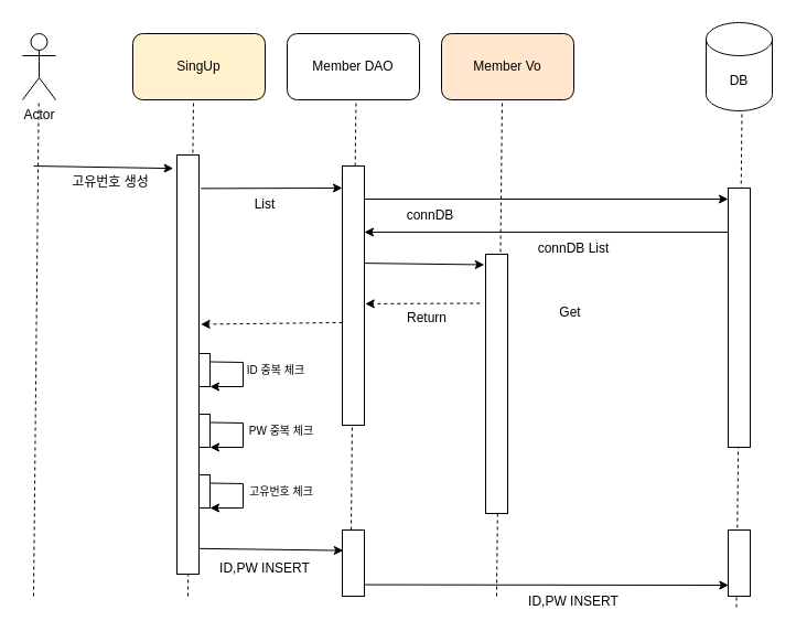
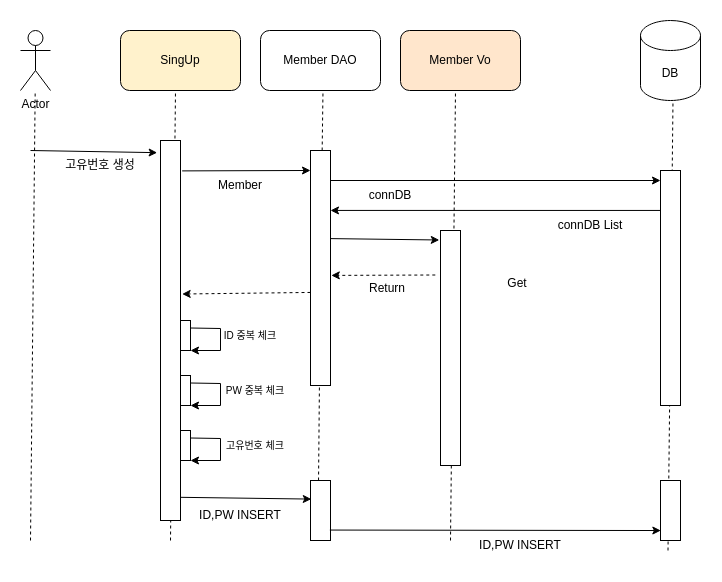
  <mxCell id="0" />
  <mxCell id="1" parent="0" />
  <mxCell id="2" value="Actor" style="shape=umlActor;verticalLabelPosition=bottom;verticalAlign=top;html=1;outlineConnect=0;" vertex="1" parent="1"><mxGeometry x="20" y="30" width="30" height="60" as="geometry" /></mxCell>
  <mxCell id="3" value="SingUp" style="rounded=1;whiteSpace=wrap;html=1;fillColor=#fff2cc;" vertex="1" parent="1"><mxGeometry x="120" y="30" width="120" height="60" as="geometry" /></mxCell>
  <mxCell id="4" value="Member DAO" style="rounded=1;whiteSpace=wrap;html=1;" vertex="1" parent="1"><mxGeometry x="260" y="30" width="120" height="60" as="geometry" /></mxCell>
  <mxCell id="5" value="Member Vo" style="rounded=1;whiteSpace=wrap;html=1;fillColor=#ffe6cc;" vertex="1" parent="1"><mxGeometry x="400" y="30" width="120" height="60" as="geometry" /></mxCell>
  <mxCell id="6" value="DB" style="shape=cylinder3;whiteSpace=wrap;html=1;boundedLbl=1;backgroundOutline=1;size=15;" vertex="1" parent="1"><mxGeometry x="640" y="20" width="60" height="80" as="geometry" /></mxCell>
  <mxCell id="7" value="" style="endArrow=none;html=1;rounded=0;dashed=1;" edge="1" parent="1" target="2"><mxGeometry width="50" height="50" relative="1" as="geometry"><mxPoint x="30" y="540" as="sourcePoint" /><mxPoint x="50" y="130" as="targetPoint" /></mxGeometry></mxCell>
  <mxCell id="8" value="" style="endArrow=none;html=1;rounded=0;dashed=1;" edge="1" parent="1"><mxGeometry width="50" height="50" relative="1" as="geometry"><mxPoint x="170" y="540" as="sourcePoint" /><mxPoint x="175" y="90" as="targetPoint" /></mxGeometry></mxCell>
  <mxCell id="9" value="" style="endArrow=none;html=1;rounded=0;dashed=1;" edge="1" parent="1" source="17"><mxGeometry width="50" height="50" relative="1" as="geometry"><mxPoint x="317.5" y="540" as="sourcePoint" /><mxPoint x="322.5" y="90" as="targetPoint" /></mxGeometry></mxCell>
  <mxCell id="10" value="" style="endArrow=none;html=1;rounded=0;dashed=1;" edge="1" parent="1"><mxGeometry width="50" height="50" relative="1" as="geometry"><mxPoint x="450" y="540" as="sourcePoint" /><mxPoint x="455" y="90" as="targetPoint" /></mxGeometry></mxCell>
  <mxCell id="11" value="" style="endArrow=none;html=1;rounded=0;dashed=1;" edge="1" parent="1"><mxGeometry width="50" height="50" relative="1" as="geometry"><mxPoint x="667.5" y="550" as="sourcePoint" /><mxPoint x="672.5" y="100" as="targetPoint" /></mxGeometry></mxCell>
  <mxCell id="12" value="" style="rounded=0;whiteSpace=wrap;html=1;" vertex="1" parent="1"><mxGeometry x="160" y="140" width="20" height="380" as="geometry" /></mxCell>
  <mxCell id="13" value="" style="endArrow=classic;html=1;rounded=0;entryX=-0.167;entryY=0.032;entryDx=0;entryDy=0;entryPerimeter=0;" edge="1" parent="1" target="12"><mxGeometry width="50" height="50" relative="1" as="geometry"><mxPoint x="30" y="150" as="sourcePoint" /><mxPoint x="130" y="140" as="targetPoint" /></mxGeometry></mxCell>
  <mxCell id="14" value="고유번호 생성" style="text;html=1;strokeColor=none;fillColor=none;align=center;verticalAlign=middle;whiteSpace=wrap;rounded=0;" vertex="1" parent="1"><mxGeometry x="60" y="150" width="80" height="30" as="geometry" /></mxCell>
  <mxCell id="15" value="" style="endArrow=classic;html=1;rounded=0;exitX=1.083;exitY=0.08;exitDx=0;exitDy=0;exitPerimeter=0;entryX=0;entryY=0.085;entryDx=0;entryDy=0;entryPerimeter=0;" edge="1" parent="1" source="12" target="17"><mxGeometry width="50" height="50" relative="1" as="geometry"><mxPoint x="230" y="210" as="sourcePoint" /><mxPoint x="310" y="162" as="targetPoint" /></mxGeometry></mxCell>
  <mxCell id="16" value="" style="endArrow=none;html=1;rounded=0;dashed=1;" edge="1" parent="1" target="17"><mxGeometry width="50" height="50" relative="1" as="geometry"><mxPoint x="317.5" y="540" as="sourcePoint" /><mxPoint x="322.5" y="90" as="targetPoint" /></mxGeometry></mxCell>
  <mxCell id="17" value="" style="rounded=0;whiteSpace=wrap;html=1;" vertex="1" parent="1"><mxGeometry x="310" y="150" width="20" height="235" as="geometry" /></mxCell>
- <mxCell id="18" value="List" style="text;html=1;strokeColor=none;fillColor=none;align=center;verticalAlign=middle;whiteSpace=wrap;rounded=0;" vertex="1" parent="1"><mxGeometry x="210" y="170" width="60" height="30" as="geometry" /></mxCell>
+ <mxCell id="18" value="Member" style="text;html=1;strokeColor=none;fillColor=none;align=center;verticalAlign=middle;whiteSpace=wrap;rounded=0;" vertex="1" parent="1"><mxGeometry x="210" y="170" width="60" height="30" as="geometry" /></mxCell>
  <mxCell id="19" value="" style="rounded=0;whiteSpace=wrap;html=1;" vertex="1" parent="1"><mxGeometry x="660" y="170" width="20" height="235" as="geometry" /></mxCell>
  <mxCell id="20" value="" style="endArrow=classic;html=1;rounded=0;exitX=1.083;exitY=0.08;exitDx=0;exitDy=0;exitPerimeter=0;" edge="1" parent="1"><mxGeometry width="50" height="50" relative="1" as="geometry"><mxPoint x="330" y="180" as="sourcePoint" /><mxPoint x="660" y="180" as="targetPoint" /></mxGeometry></mxCell>
  <mxCell id="21" value="connDB" style="text;html=1;strokeColor=none;fillColor=none;align=center;verticalAlign=middle;whiteSpace=wrap;rounded=0;" vertex="1" parent="1"><mxGeometry x="360" y="180" width="60" height="30" as="geometry" /></mxCell>
  <mxCell id="22" value="" style="endArrow=classic;html=1;rounded=0;entryX=1;entryY=0.255;entryDx=0;entryDy=0;entryPerimeter=0;exitX=0;exitY=0.17;exitDx=0;exitDy=0;exitPerimeter=0;" edge="1" parent="1" source="19" target="17"><mxGeometry width="50" height="50" relative="1" as="geometry"><mxPoint x="658" y="204" as="sourcePoint" /><mxPoint x="570" y="210" as="targetPoint" /></mxGeometry></mxCell>
- <mxCell id="23" value="connDB List" style="text;html=1;strokeColor=none;fillColor=none;align=center;verticalAlign=middle;whiteSpace=wrap;rounded=0;" vertex="1" parent="1"><mxGeometry x="480" y="210" width="80" height="30" as="geometry" /></mxCell>
+ <mxCell id="23" value="connDB List" style="text;html=1;strokeColor=none;fillColor=none;align=center;verticalAlign=middle;whiteSpace=wrap;rounded=0;" vertex="1" parent="1"><mxGeometry x="550" y="210" width="80" height="30" as="geometry" /></mxCell>
  <mxCell id="24" value="" style="rounded=0;whiteSpace=wrap;html=1;" vertex="1" parent="1"><mxGeometry x="440" y="230" width="20" height="235" as="geometry" /></mxCell>
  <mxCell id="25" value="" style="endArrow=classic;html=1;rounded=0;exitX=0.96;exitY=0.456;exitDx=0;exitDy=0;exitPerimeter=0;entryX=0.1;entryY=0.136;entryDx=0;entryDy=0;entryPerimeter=0;" edge="1" parent="1"><mxGeometry width="50" height="50" relative="1" as="geometry"><mxPoint x="330" y="238.1" as="sourcePoint" /><mxPoint x="438.8" y="239.5" as="targetPoint" /></mxGeometry></mxCell>
  <mxCell id="26" value="" style="endArrow=classic;html=1;rounded=0;exitX=-0.102;exitY=0.846;exitDx=0;exitDy=0;exitPerimeter=0;entryX=1;entryY=0.824;entryDx=0;entryDy=0;entryPerimeter=0;dashed=1;" edge="1" parent="1"><mxGeometry width="50" height="50" relative="1" as="geometry"><mxPoint x="434.8" y="274.5" as="sourcePoint" /><mxPoint x="330.8" y="274.9" as="targetPoint" /></mxGeometry></mxCell>
  <mxCell id="27" value="Get" style="text;html=1;strokeColor=none;fillColor=none;align=center;verticalAlign=middle;whiteSpace=wrap;rounded=0;" vertex="1" parent="1"><mxGeometry x="486.8" y="267.5" width="60" height="30" as="geometry" /></mxCell>
  <mxCell id="28" value="Return" style="text;html=1;strokeColor=none;fillColor=none;align=center;verticalAlign=middle;whiteSpace=wrap;rounded=0;" vertex="1" parent="1"><mxGeometry x="356.8" y="272.5" width="60" height="30" as="geometry" /></mxCell>
  <mxCell id="29" value="" style="endArrow=classic;html=1;rounded=0;exitX=0;exitY=0.604;exitDx=0;exitDy=0;exitPerimeter=0;entryX=1.083;entryY=0.404;entryDx=0;entryDy=0;entryPerimeter=0;dashed=1;" edge="1" parent="1" source="17" target="12"><mxGeometry width="50" height="50" relative="1" as="geometry"><mxPoint x="304" y="320" as="sourcePoint" /><mxPoint x="200" y="320.4" as="targetPoint" /></mxGeometry></mxCell>
  <mxCell id="30" value="" style="rounded=0;whiteSpace=wrap;html=1;direction=west;" vertex="1" parent="1"><mxGeometry x="180" y="320" width="10" height="30" as="geometry" /></mxCell>
  <mxCell id="31" value="&lt;span style=&quot;font-size: 10px;&quot;&gt;ID 중복 체크&lt;/span&gt;" style="text;html=1;strokeColor=none;fillColor=none;align=center;verticalAlign=middle;whiteSpace=wrap;rounded=0;" vertex="1" parent="1"><mxGeometry x="220" y="320" width="60" height="30" as="geometry" /></mxCell>
  <mxCell id="32" value="" style="endArrow=classic;html=1;rounded=0;exitX=0;exitY=0.75;exitDx=0;exitDy=0;entryX=0;entryY=0;entryDx=0;entryDy=0;" edge="1" parent="1" source="30" target="30"><mxGeometry width="50" height="50" relative="1" as="geometry"><mxPoint x="230" y="330" as="sourcePoint" /><mxPoint x="240" y="360" as="targetPoint" /><Array as="points"><mxPoint x="220" y="328" /><mxPoint x="220" y="350" /></Array></mxGeometry></mxCell>
  <mxCell id="33" value="" style="rounded=0;whiteSpace=wrap;html=1;direction=west;" vertex="1" parent="1"><mxGeometry x="180" y="375" width="10" height="30" as="geometry" /></mxCell>
  <mxCell id="34" value="&lt;font style=&quot;font-size: 10px;&quot;&gt;PW 중복 체크&lt;/font&gt;" style="text;html=1;strokeColor=none;fillColor=none;align=center;verticalAlign=middle;whiteSpace=wrap;rounded=0;" vertex="1" parent="1"><mxGeometry x="220" y="375" width="70" height="30" as="geometry" /></mxCell>
  <mxCell id="35" value="" style="endArrow=classic;html=1;rounded=0;exitX=0;exitY=0.75;exitDx=0;exitDy=0;entryX=0;entryY=0;entryDx=0;entryDy=0;" edge="1" parent="1" source="33" target="33"><mxGeometry width="50" height="50" relative="1" as="geometry"><mxPoint x="230" y="385" as="sourcePoint" /><mxPoint x="240" y="415" as="targetPoint" /><Array as="points"><mxPoint x="220" y="383" /><mxPoint x="220" y="405" /></Array></mxGeometry></mxCell>
  <mxCell id="36" value="" style="rounded=0;whiteSpace=wrap;html=1;direction=west;" vertex="1" parent="1"><mxGeometry x="180" y="430" width="10" height="30" as="geometry" /></mxCell>
  <mxCell id="37" value="&lt;font style=&quot;font-size: 10px;&quot;&gt;고유번호 체크&lt;/font&gt;" style="text;html=1;strokeColor=none;fillColor=none;align=center;verticalAlign=middle;whiteSpace=wrap;rounded=0;" vertex="1" parent="1"><mxGeometry x="220" y="430" width="70" height="30" as="geometry" /></mxCell>
  <mxCell id="38" value="" style="endArrow=classic;html=1;rounded=0;exitX=0;exitY=0.75;exitDx=0;exitDy=0;entryX=0;entryY=0;entryDx=0;entryDy=0;" edge="1" parent="1" source="36" target="36"><mxGeometry width="50" height="50" relative="1" as="geometry"><mxPoint x="230" y="440" as="sourcePoint" /><mxPoint x="240" y="470" as="targetPoint" /><Array as="points"><mxPoint x="220" y="438" /><mxPoint x="220" y="460" /></Array></mxGeometry></mxCell>
  <mxCell id="39" value="" style="rounded=0;whiteSpace=wrap;html=1;" vertex="1" parent="1"><mxGeometry x="310" y="480" width="20" height="60" as="geometry" /></mxCell>
  <mxCell id="40" value="" style="rounded=0;whiteSpace=wrap;html=1;" vertex="1" parent="1"><mxGeometry x="660" y="480" width="20" height="60" as="geometry" /></mxCell>
  <mxCell id="41" value="" style="endArrow=classic;html=1;rounded=0;exitX=1;exitY=0.939;exitDx=0;exitDy=0;exitPerimeter=0;entryX=0.04;entryY=0.31;entryDx=0;entryDy=0;entryPerimeter=0;" edge="1" parent="1" source="12" target="39"><mxGeometry width="50" height="50" relative="1" as="geometry"><mxPoint x="240" y="540" as="sourcePoint" /><mxPoint x="290" y="490" as="targetPoint" /></mxGeometry></mxCell>
  <mxCell id="42" value="ID,PW&amp;nbsp;INSERT" style="text;html=1;strokeColor=none;fillColor=none;align=center;verticalAlign=middle;whiteSpace=wrap;rounded=0;" vertex="1" parent="1"><mxGeometry x="210" y="500" width="60" height="30" as="geometry" /></mxCell>
  <mxCell id="43" value="" style="endArrow=classic;html=1;rounded=0;exitX=0.969;exitY=0.826;exitDx=0;exitDy=0;exitPerimeter=0;entryX=0.017;entryY=0.834;entryDx=0;entryDy=0;entryPerimeter=0;" edge="1" parent="1" source="39" target="40"><mxGeometry width="50" height="50" relative="1" as="geometry"><mxPoint x="350" y="550" as="sourcePoint" /><mxPoint x="400" y="500" as="targetPoint" /></mxGeometry></mxCell>
  <mxCell id="44" value="ID,PW&amp;nbsp;INSERT" style="text;html=1;strokeColor=none;fillColor=none;align=center;verticalAlign=middle;whiteSpace=wrap;rounded=0;" vertex="1" parent="1"><mxGeometry x="490" y="530" width="60" height="30" as="geometry" /></mxCell>
